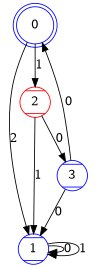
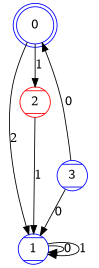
  digraph {
    node [color=blue shape=Mcircle style=striped]
    0 [shape=doublecircle]
    1
    2 [color=red]
    3
    0 -> 1 [label=2]
    0 -> 2 [label=1]
    1 -> 1 [label=0]
    1 -> 1 [label=1]
    2 -> 1 [label=1]
-   2 -> 3 [label=0]
    3 -> 0 [label=0]
    3 -> 1 [label=0]
  }
